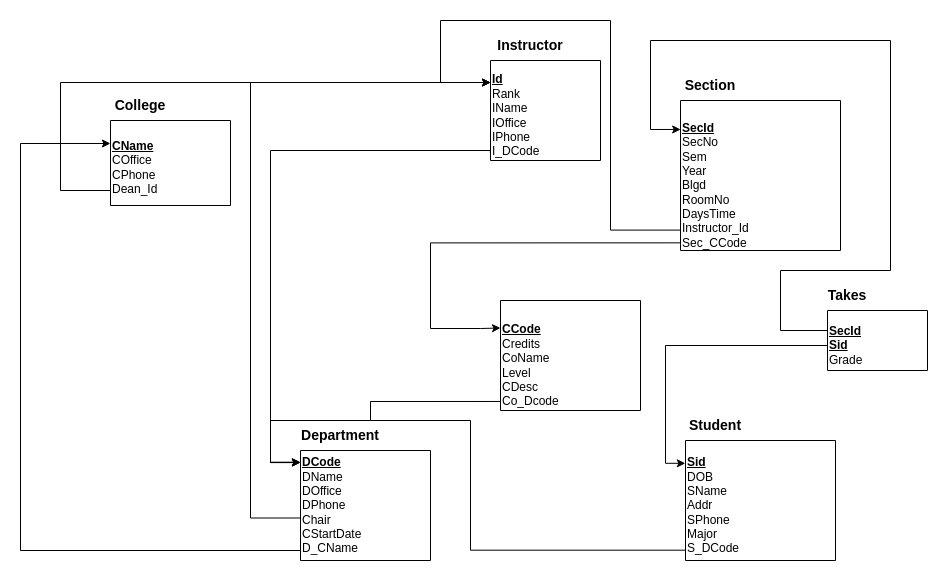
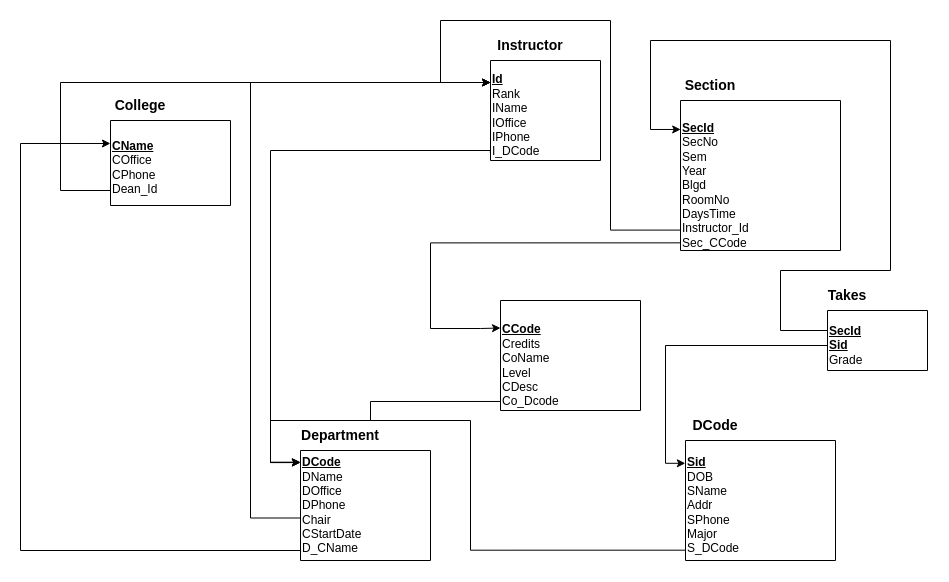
  <mxCell id="0" />
  <mxCell id="1" parent="0" />
  <mxCell id="2" style="edgeStyle=orthogonalEdgeStyle;rounded=0;orthogonalLoop=1;jettySize=auto;html=1;exitX=-0.001;exitY=0.928;exitDx=0;exitDy=0;exitPerimeter=0;entryX=0;entryY=0.108;entryDx=0;entryDy=0;entryPerimeter=0;" parent="1" source="3" target="8" edge="1"><mxGeometry relative="1" as="geometry"><mxPoint x="300" y="470" as="targetPoint" /><Array as="points"><mxPoint x="490" y="150" /><mxPoint x="270" y="150" /><mxPoint x="270" y="462" /><mxPoint x="300" y="462" /></Array></mxGeometry></mxCell>
  <mxCell id="3" value="" style="swimlane;startSize=0;" parent="1" vertex="1"><mxGeometry x="490" y="60" width="110" height="100" as="geometry" /></mxCell>
  <mxCell id="4" value="&lt;b&gt;&lt;u&gt;Id&lt;/u&gt;&lt;/b&gt;&lt;br&gt;Rank&lt;br&gt;IName&lt;br&gt;IOffice&lt;br&gt;IPhone&lt;br&gt;I_DCode" style="text;html=1;strokeColor=none;fillColor=none;align=left;verticalAlign=middle;whiteSpace=wrap;rounded=0;" parent="3" vertex="1"><mxGeometry y="40" width="70" height="30" as="geometry" /></mxCell>
  <mxCell id="5" value="&lt;b&gt;&lt;font style=&quot;font-size: 14px;&quot;&gt;Instructor&lt;/font&gt;&lt;/b&gt;" style="text;html=1;strokeColor=none;fillColor=none;align=center;verticalAlign=middle;whiteSpace=wrap;rounded=0;" parent="1" vertex="1"><mxGeometry x="500" y="30" width="60" height="30" as="geometry" /></mxCell>
  <mxCell id="6" value="&lt;b&gt;&lt;font style=&quot;font-size: 14px;&quot;&gt;Department&lt;/font&gt;&lt;/b&gt;" style="text;html=1;strokeColor=none;fillColor=none;align=center;verticalAlign=middle;whiteSpace=wrap;rounded=0;" parent="1" vertex="1"><mxGeometry x="310" y="420" width="60" height="30" as="geometry" /></mxCell>
  <mxCell id="7" style="edgeStyle=orthogonalEdgeStyle;rounded=0;orthogonalLoop=1;jettySize=auto;html=1;exitX=0.001;exitY=0.926;exitDx=0;exitDy=0;entryX=-0.001;entryY=0.311;entryDx=0;entryDy=0;entryPerimeter=0;exitPerimeter=0;" parent="1" source="8" target="27" edge="1"><mxGeometry relative="1" as="geometry"><Array as="points"><mxPoint x="300" y="550" /><mxPoint x="20" y="550" /><mxPoint x="20" y="143" /></Array></mxGeometry></mxCell>
  <mxCell id="8" value="" style="swimlane;startSize=0;" parent="1" vertex="1"><mxGeometry x="300" y="450" width="130" height="110" as="geometry" /></mxCell>
  <mxCell id="9" value="&lt;b&gt;&lt;u&gt;DCode&lt;/u&gt;&lt;/b&gt;&lt;br&gt;DName&lt;br&gt;DOffice&lt;br&gt;DPhone&lt;br&gt;Chair&lt;br&gt;CStartDate&lt;br&gt;D_CName" style="text;html=1;strokeColor=none;fillColor=none;align=left;verticalAlign=middle;whiteSpace=wrap;rounded=0;" parent="8" vertex="1"><mxGeometry y="30" width="60" height="50" as="geometry" /></mxCell>
  <mxCell id="10" style="edgeStyle=orthogonalEdgeStyle;rounded=0;orthogonalLoop=1;jettySize=auto;html=1;exitX=-0.001;exitY=0.822;exitDx=0;exitDy=0;exitPerimeter=0;" parent="1" source="27" edge="1"><mxGeometry relative="1" as="geometry"><Array as="points"><mxPoint x="110" y="190" /><mxPoint x="60" y="190" /><mxPoint x="60" y="82" /></Array><mxPoint x="490" y="82" as="targetPoint" /></mxGeometry></mxCell>
  <mxCell id="11" value="" style="swimlane;startSize=0;" parent="1" vertex="1"><mxGeometry x="110" y="120" width="120" height="85" as="geometry" /></mxCell>
  <mxCell id="12" value="&lt;b&gt;&lt;font style=&quot;font-size: 14px;&quot;&gt;College&lt;/font&gt;&lt;/b&gt;" style="text;html=1;strokeColor=none;fillColor=none;align=center;verticalAlign=middle;whiteSpace=wrap;rounded=0;" parent="11" vertex="1"><mxGeometry y="-30" width="60" height="30" as="geometry" /></mxCell>
  <mxCell id="13" style="edgeStyle=orthogonalEdgeStyle;rounded=0;orthogonalLoop=1;jettySize=auto;html=1;exitX=-0.001;exitY=0.918;exitDx=0;exitDy=0;exitPerimeter=0;entryX=0;entryY=0.107;entryDx=0;entryDy=0;entryPerimeter=0;" parent="1" source="14" target="8" edge="1"><mxGeometry relative="1" as="geometry"><Array as="points"><mxPoint x="370" y="401" /><mxPoint x="370" y="420" /><mxPoint x="270" y="420" /><mxPoint x="270" y="462" /><mxPoint x="300" y="462" /></Array><mxPoint x="300" y="470" as="targetPoint" /></mxGeometry></mxCell>
  <mxCell id="14" value="" style="swimlane;startSize=0;" parent="1" vertex="1"><mxGeometry x="500" y="300" width="140" height="110" as="geometry" /></mxCell>
  <mxCell id="15" value="&lt;b&gt;&lt;u&gt;CCode&lt;/u&gt;&lt;/b&gt;&lt;br&gt;Credits&lt;br&gt;CoName&lt;br&gt;Level&lt;br&gt;CDesc&lt;br&gt;Co_Dcode" style="text;html=1;strokeColor=none;fillColor=none;align=left;verticalAlign=middle;whiteSpace=wrap;rounded=0;" parent="14" vertex="1"><mxGeometry y="50" width="60" height="30" as="geometry" /></mxCell>
  <mxCell id="16" style="edgeStyle=orthogonalEdgeStyle;rounded=0;orthogonalLoop=1;jettySize=auto;html=1;exitX=0.001;exitY=0.914;exitDx=0;exitDy=0;entryX=-0.002;entryY=0.11;entryDx=0;entryDy=0;exitPerimeter=0;entryPerimeter=0;" parent="1" source="17" target="8" edge="1"><mxGeometry relative="1" as="geometry"><Array as="points"><mxPoint x="470" y="550" /><mxPoint x="470" y="420" /><mxPoint x="270" y="420" /><mxPoint x="270" y="462" /></Array></mxGeometry></mxCell>
  <mxCell id="17" value="" style="swimlane;startSize=0;" parent="1" vertex="1"><mxGeometry x="685" y="440" width="150" height="120" as="geometry" /></mxCell>
  <mxCell id="18" value="&lt;b&gt;&lt;u&gt;Sid&lt;/u&gt;&lt;/b&gt;&lt;br&gt;DOB&lt;br&gt;SName&lt;br&gt;Addr&lt;br&gt;SPhone&lt;br&gt;Major&lt;br&gt;S_DCode" style="text;html=1;strokeColor=none;fillColor=none;align=left;verticalAlign=middle;whiteSpace=wrap;rounded=0;" parent="17" vertex="1"><mxGeometry y="50" width="60" height="30" as="geometry" /></mxCell>
- <mxCell id="19" value="&lt;b&gt;&lt;font style=&quot;font-size: 14px;&quot;&gt;Student&lt;/font&gt;&lt;/b&gt;" style="text;html=1;strokeColor=none;fillColor=none;align=center;verticalAlign=middle;whiteSpace=wrap;rounded=0;" parent="1" vertex="1"><mxGeometry x="685" y="410" width="60" height="30" as="geometry" /></mxCell>
+ <mxCell id="19" value="&lt;b&gt;&lt;font style=&quot;font-size: 14px;&quot;&gt;DCode&lt;/font&gt;&lt;/b&gt;" style="text;html=1;strokeColor=none;fillColor=none;align=center;verticalAlign=middle;whiteSpace=wrap;rounded=0;" parent="1" vertex="1"><mxGeometry x="685" y="410" width="60" height="30" as="geometry" /></mxCell>
  <mxCell id="20" value="" style="swimlane;startSize=0;" parent="1" vertex="1"><mxGeometry x="827" y="310" width="100" height="60" as="geometry" /></mxCell>
  <mxCell id="21" value="&lt;font style=&quot;font-size: 14px;&quot;&gt;&lt;b&gt;Takes&lt;/b&gt;&lt;/font&gt;" style="text;html=1;strokeColor=none;fillColor=none;align=center;verticalAlign=middle;whiteSpace=wrap;rounded=0;" parent="1" vertex="1"><mxGeometry x="817" y="280" width="60" height="30" as="geometry" /></mxCell>
  <mxCell id="22" style="edgeStyle=orthogonalEdgeStyle;rounded=0;orthogonalLoop=1;jettySize=auto;html=1;exitX=-0.002;exitY=0.864;exitDx=0;exitDy=0;exitPerimeter=0;" parent="1" source="24" edge="1"><mxGeometry relative="1" as="geometry"><mxPoint x="490" y="82" as="targetPoint" /><Array as="points"><mxPoint x="610" y="230" /><mxPoint x="610" y="20" /><mxPoint x="440" y="20" /><mxPoint x="440" y="82" /><mxPoint x="490" y="82" /></Array></mxGeometry></mxCell>
  <mxCell id="23" style="edgeStyle=orthogonalEdgeStyle;rounded=0;orthogonalLoop=1;jettySize=auto;html=1;exitX=-0.001;exitY=0.949;exitDx=0;exitDy=0;entryX=0;entryY=0.25;entryDx=0;entryDy=0;exitPerimeter=0;" parent="1" source="24" target="14" edge="1"><mxGeometry relative="1" as="geometry"><Array as="points"><mxPoint x="430" y="242" /><mxPoint x="430" y="328" /><mxPoint x="480" y="328" /></Array></mxGeometry></mxCell>
  <mxCell id="24" value="" style="swimlane;startSize=0;" parent="1" vertex="1"><mxGeometry x="680" y="100" width="160" height="150" as="geometry" /></mxCell>
  <mxCell id="25" value="&lt;b&gt;&lt;u&gt;SecId&lt;/u&gt;&lt;/b&gt;&lt;br&gt;SecNo&lt;br&gt;Sem&lt;br&gt;Year&lt;br&gt;Blgd&lt;br&gt;RoomNo&lt;br&gt;DaysTime&lt;br&gt;Instructor_Id&lt;br&gt;Sec_CCode" style="text;html=1;strokeColor=none;fillColor=none;align=left;verticalAlign=middle;whiteSpace=wrap;rounded=0;" parent="24" vertex="1"><mxGeometry y="70" width="60" height="30" as="geometry" /></mxCell>
  <mxCell id="26" value="&lt;font style=&quot;font-size: 14px;&quot;&gt;&lt;b&gt;Section&lt;/b&gt;&lt;/font&gt;" style="text;html=1;strokeColor=none;fillColor=none;align=center;verticalAlign=middle;whiteSpace=wrap;rounded=0;" parent="1" vertex="1"><mxGeometry x="680" y="70" width="60" height="30" as="geometry" /></mxCell>
  <mxCell id="27" value="&lt;b&gt;&lt;u&gt;&lt;br&gt;CName&lt;/u&gt;&lt;/b&gt;&lt;br&gt;COffice&lt;br&gt;CPhone&lt;br&gt;Dean_Id" style="text;html=1;align=left;verticalAlign=middle;resizable=0;points=[];autosize=1;strokeColor=none;fillColor=none;" parent="1" vertex="1"><mxGeometry x="110" y="115" width="70" height="90" as="geometry" /></mxCell>
  <mxCell id="28" style="edgeStyle=orthogonalEdgeStyle;rounded=0;orthogonalLoop=1;jettySize=auto;html=1;exitX=0;exitY=0.5;exitDx=0;exitDy=0;entryX=-0.001;entryY=0.19;entryDx=0;entryDy=0;entryPerimeter=0;" parent="1" source="30" target="17" edge="1"><mxGeometry relative="1" as="geometry" /></mxCell>
  <mxCell id="29" style="edgeStyle=orthogonalEdgeStyle;rounded=0;orthogonalLoop=1;jettySize=auto;html=1;exitX=0;exitY=0;exitDx=0;exitDy=0;entryX=0.001;entryY=0.193;entryDx=0;entryDy=0;entryPerimeter=0;" parent="1" source="30" target="24" edge="1"><mxGeometry relative="1" as="geometry"><Array as="points"><mxPoint x="780" y="330" /><mxPoint x="780" y="270" /><mxPoint x="890" y="270" /><mxPoint x="890" y="40" /><mxPoint x="650" y="40" /><mxPoint x="650" y="129" /></Array></mxGeometry></mxCell>
  <mxCell id="30" value="&lt;b style=&quot;border-color: var(--border-color);&quot;&gt;&lt;u style=&quot;border-color: var(--border-color);&quot;&gt;SecId&lt;/u&gt;&lt;/b&gt;&lt;b&gt;&lt;u&gt;&lt;br&gt;Sid&lt;/u&gt;&lt;/b&gt;&lt;br&gt;Grade" style="text;html=1;strokeColor=none;fillColor=none;align=left;verticalAlign=middle;whiteSpace=wrap;rounded=0;" parent="1" vertex="1"><mxGeometry x="827" y="330" width="60" height="30" as="geometry" /></mxCell>
  <mxCell id="31" style="edgeStyle=orthogonalEdgeStyle;rounded=0;orthogonalLoop=1;jettySize=auto;html=1;exitX=0;exitY=0.75;exitDx=0;exitDy=0;" edge="1" parent="1" source="9"><mxGeometry relative="1" as="geometry"><mxPoint x="490" y="82" as="targetPoint" /><Array as="points"><mxPoint x="250" y="518" /><mxPoint x="250" y="82" /></Array></mxGeometry></mxCell>
